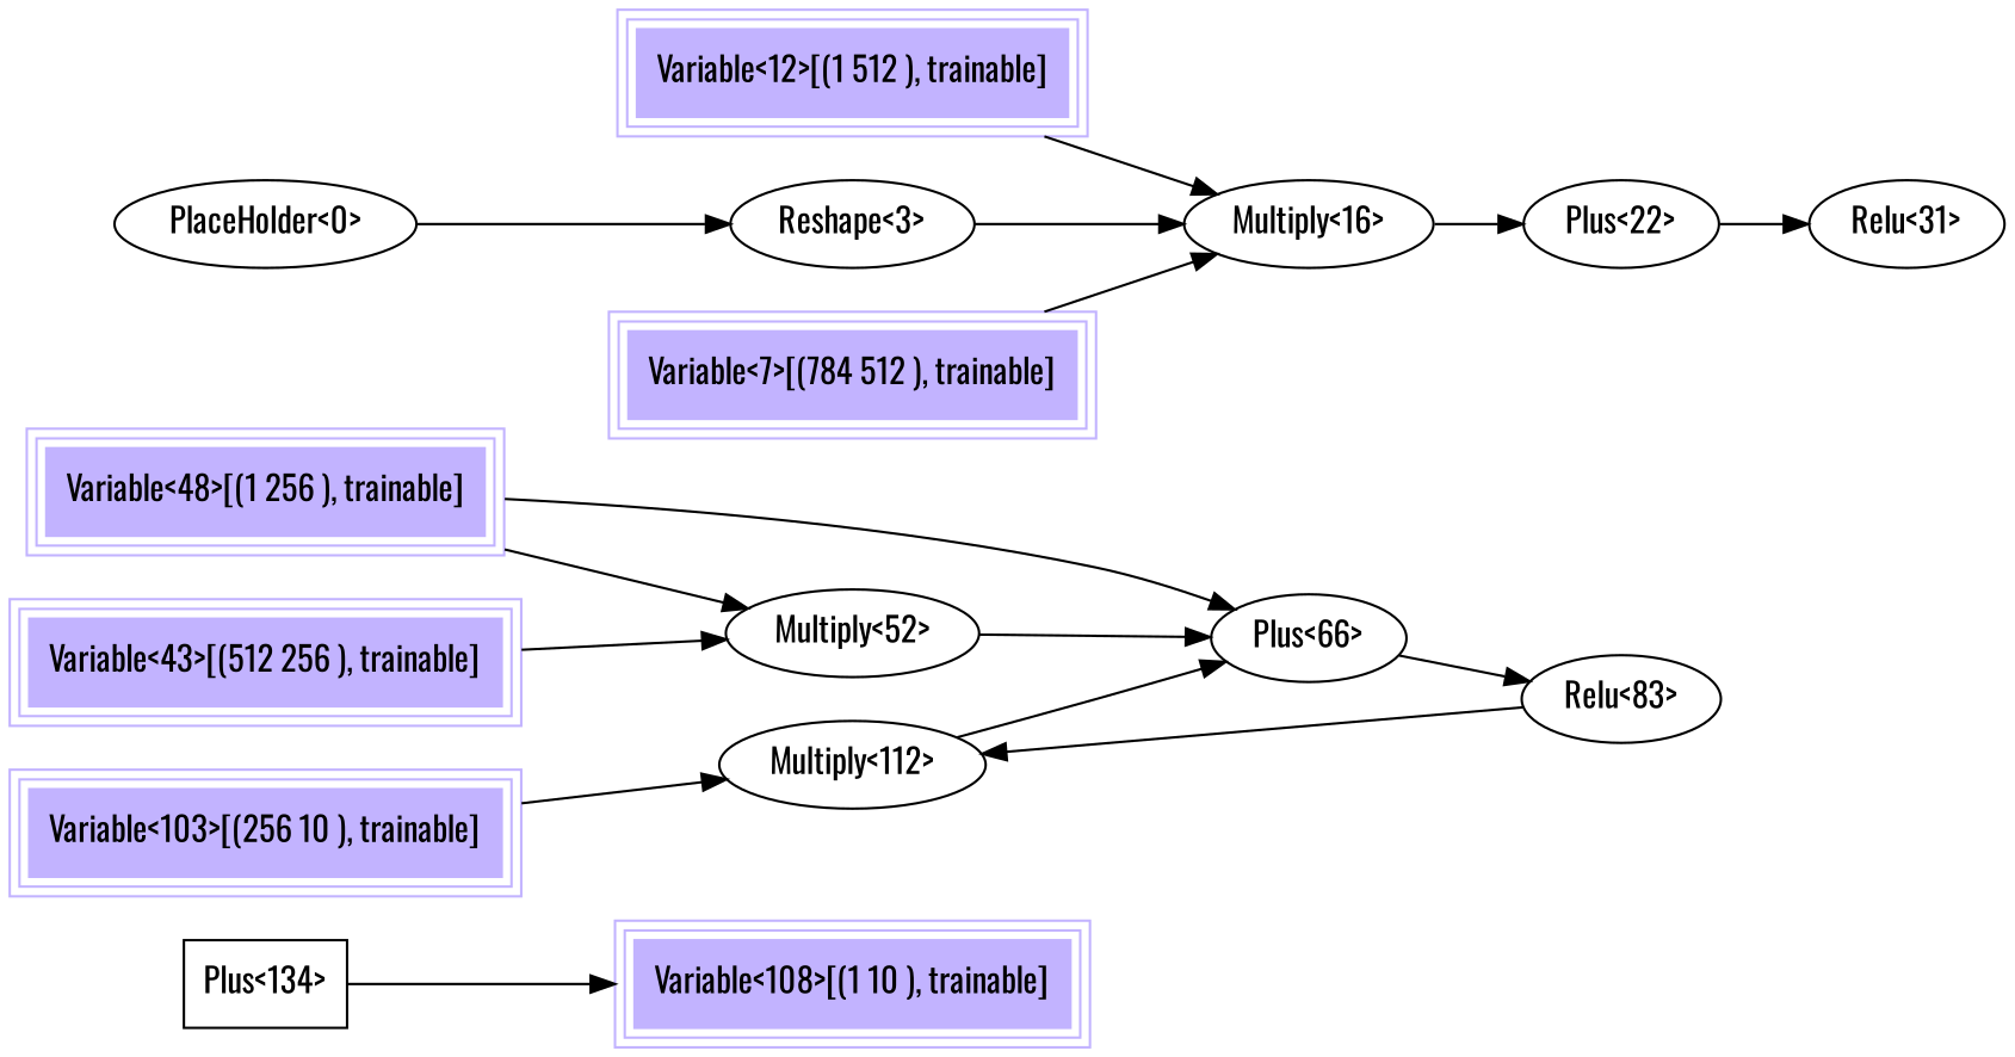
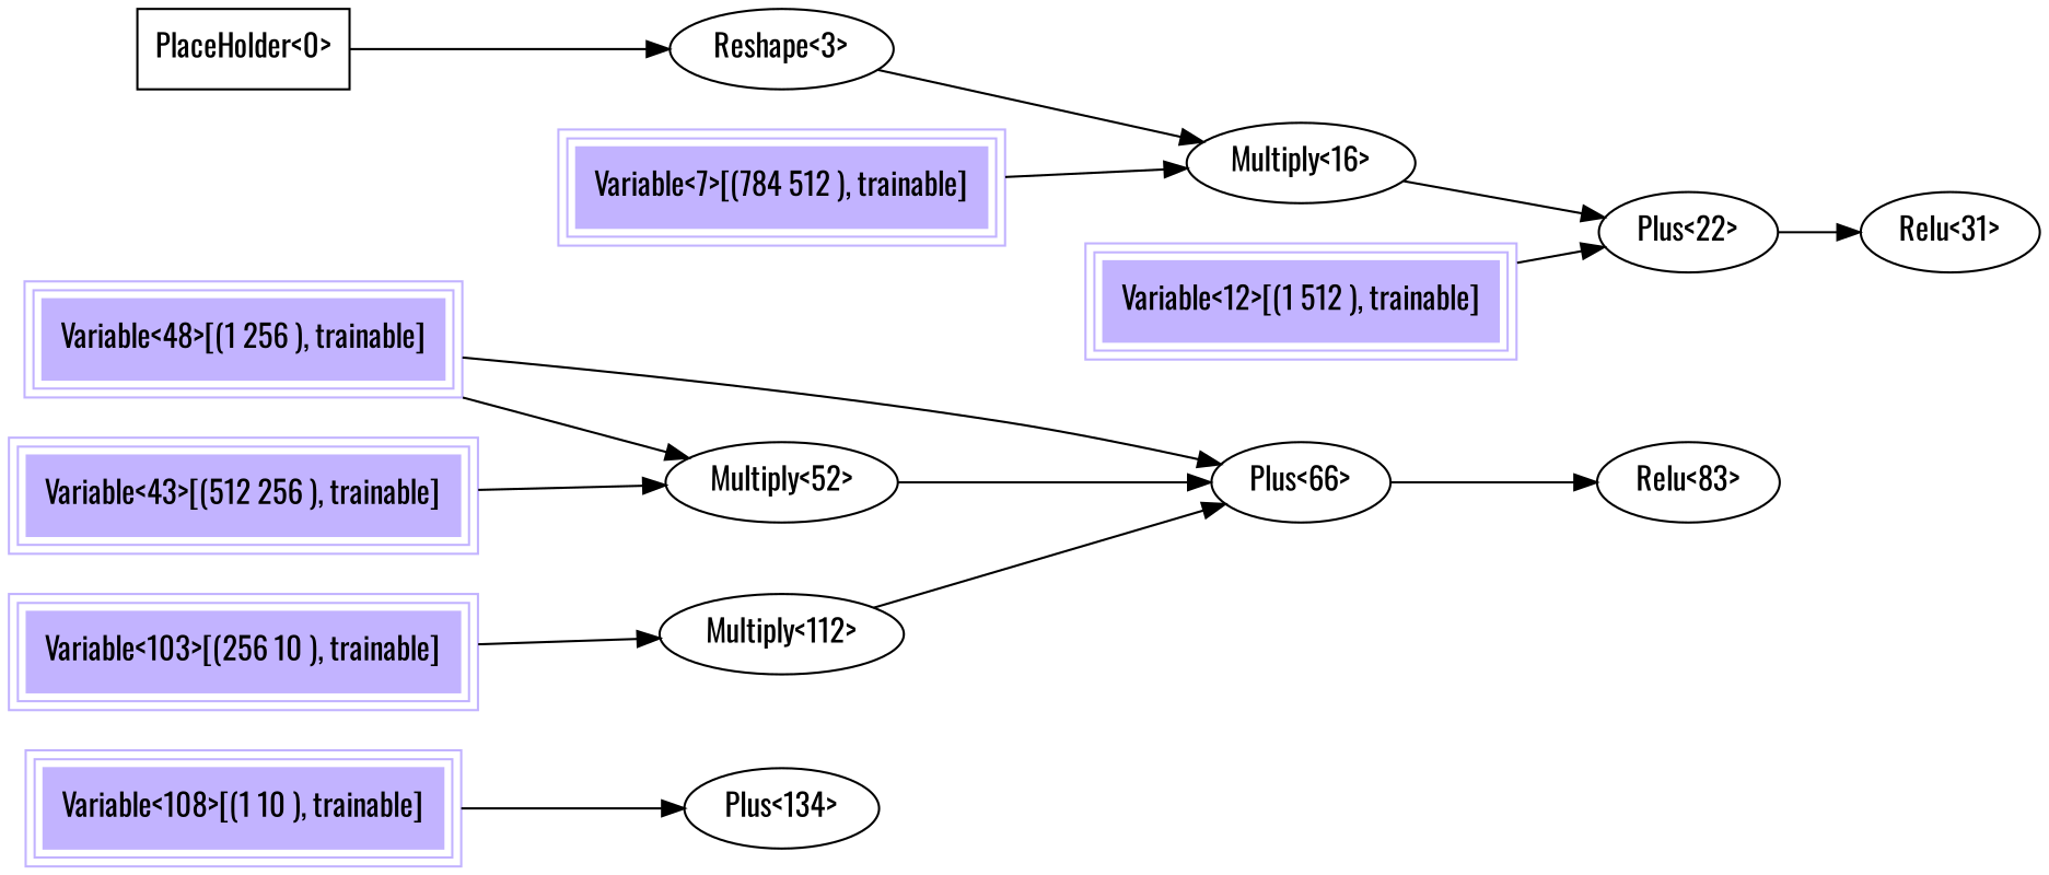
  digraph {
    fontname=Oswald
    rankdir=LR
    node [fontname=Oswald]
    edge [fontname=Oswald]
-   n1 [label="Plus<134>" shape=box]
+   n1 [label="Plus<134>"]
    n2 [label="Multiply<112>"]
    n3 [label="Plus<66>"]
    n4 [color=".7 .3 1.0" label="Variable<108>[(1 10 ), trainable]" peripheries=3 shape=box style=filled]
    n5 [label="Relu<83>"]
    n6 [color=".7 .3 1.0" label="Variable<103>[(256 10 ), trainable]" peripheries=3 shape=box style=filled]
    n7 [label="Multiply<52>"]
    n8 [color=".7 .3 1.0" label="Variable<48>[(1 256 ), trainable]" peripheries=3 shape=box style=filled]
    n9 [label="Relu<31>"]
    n10 [color=".7 .3 1.0" label="Variable<43>[(512 256 ), trainable]" peripheries=3 shape=box style=filled]
    n11 [label="Plus<22>"]
    n12 [label="Multiply<16>"]
    n13 [color=".7 .3 1.0" label="Variable<12>[(1 512 ), trainable]" peripheries=3 shape=box style=filled]
    n14 [label="Reshape<3>"]
    n15 [color=".7 .3 1.0" label="Variable<7>[(784 512 ), trainable]" peripheries=3 shape=box style=filled]
-   n16 [label="PlaceHolder<0>"]
+   n16 [label="PlaceHolder<0>" shape=box]
    n2 -> n3
    n3 -> n5
-   n1 -> n4
-   n5 -> n2
+   n4 -> n1
    n6 -> n2
    n7 -> n3
    n8 -> n3
    n8 -> n7
    n10 -> n7
    n11 -> n9
    n12 -> n11
-   n13 -> n12
+   n13 -> n11
    n14 -> n12
    n15 -> n12
    n16 -> n14
  }
